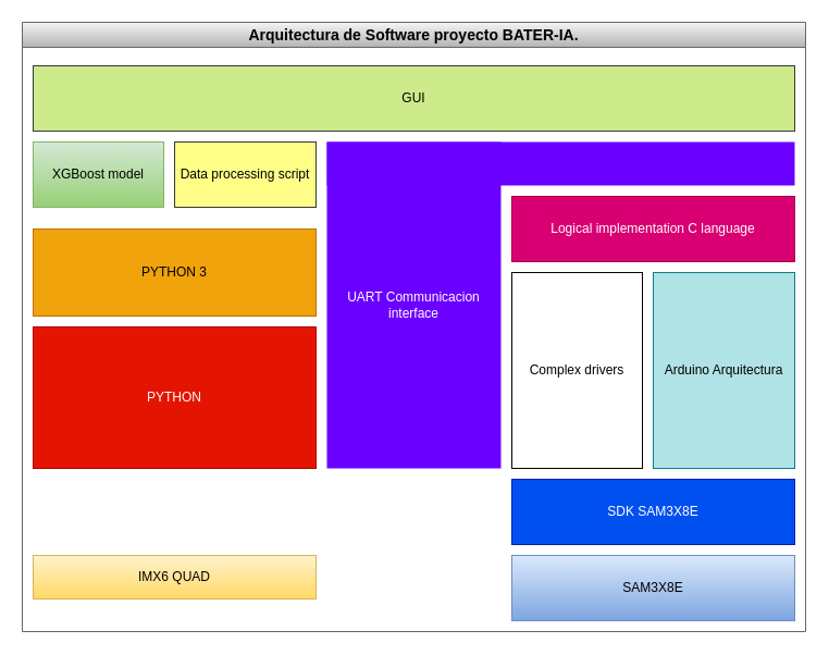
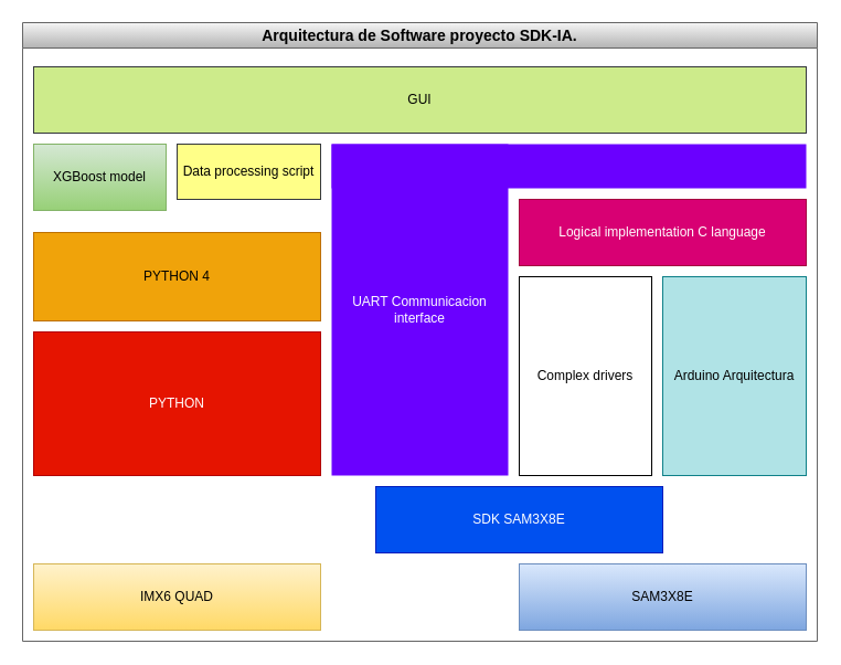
  <mxCell id="0" />
  <mxCell id="1" parent="0" />
- <mxCell id="2" value="&lt;font style=&quot;font-size: 14px;&quot;&gt;Arquitectura de Software proyecto BATER-IA.&lt;/font&gt;" style="swimlane;whiteSpace=wrap;html=1;fillColor=#f5f5f5;gradientColor=#b3b3b3;strokeColor=#666666;" vertex="1" parent="1"><mxGeometry x="20" y="20" width="720" height="560" as="geometry" /></mxCell>
+ <mxCell id="2" value="&lt;font style=&quot;font-size: 14px;&quot;&gt;Arquitectura de Software proyecto SDK-IA.&lt;/font&gt;" style="swimlane;whiteSpace=wrap;html=1;fillColor=#f5f5f5;gradientColor=#b3b3b3;strokeColor=#666666;" vertex="1" parent="1"><mxGeometry x="20" y="20" width="720" height="560" as="geometry" /></mxCell>
  <mxCell id="3" value="SAM3X8E" style="rounded=0;whiteSpace=wrap;html=1;fillColor=#dae8fc;gradientColor=#7ea6e0;strokeColor=#6c8ebf;" vertex="1" parent="2"><mxGeometry x="450" y="490" width="260" height="60" as="geometry" /></mxCell>
- <mxCell id="4" value="IMX6 QUAD" style="rounded=0;whiteSpace=wrap;html=1;fillColor=#fff2cc;gradientColor=#ffd966;strokeColor=#d6b656;" vertex="1" parent="2"><mxGeometry x="10" y="490" width="260" height="40" as="geometry" /></mxCell>
- <mxCell id="5" value="SDK SAM3X8E" style="rounded=0;whiteSpace=wrap;html=1;fillColor=#0050ef;strokeColor=#001DBC;fontColor=#ffffff;" vertex="1" parent="2"><mxGeometry x="450" y="420" width="260" height="60" as="geometry" /></mxCell>
+ <mxCell id="4" value="IMX6 QUAD" style="rounded=0;whiteSpace=wrap;html=1;fillColor=#fff2cc;gradientColor=#ffd966;strokeColor=#d6b656;" vertex="1" parent="2"><mxGeometry x="10" y="490" width="260" height="60" as="geometry" /></mxCell>
+ <mxCell id="5" value="SDK SAM3X8E" style="rounded=0;whiteSpace=wrap;html=1;fillColor=#0050ef;strokeColor=#001DBC;fontColor=#ffffff;" vertex="1" parent="2"><mxGeometry x="320" y="420" width="260" height="60" as="geometry" /></mxCell>
  <mxCell id="6" value="UART Communicacion interface" style="rounded=0;whiteSpace=wrap;html=1;fillColor=#6a00ff;fontColor=#ffffff;strokeColor=none;" vertex="1" parent="2"><mxGeometry x="280" y="110" width="160" height="300" as="geometry" /></mxCell>
  <mxCell id="7" value="Arduino Arquitectura" style="rounded=0;whiteSpace=wrap;html=1;fillColor=#b0e3e6;strokeColor=#0e8088;" vertex="1" parent="2"><mxGeometry x="580" y="230" width="130" height="180" as="geometry" /></mxCell>
  <mxCell id="8" value="Complex drivers" style="rounded=0;whiteSpace=wrap;html=1;" vertex="1" parent="2"><mxGeometry x="450" y="230" width="120" height="180" as="geometry" /></mxCell>
  <mxCell id="9" value="Logical implementation C language" style="rounded=0;whiteSpace=wrap;html=1;fillColor=#d80073;fontColor=#ffffff;strokeColor=#A50040;" vertex="1" parent="2"><mxGeometry x="450" y="160" width="260" height="60" as="geometry" /></mxCell>
  <mxCell id="10" value="" style="rounded=0;whiteSpace=wrap;html=1;fillColor=#6a00ff;fontColor=#ffffff;strokeColor=none;" vertex="1" parent="2"><mxGeometry x="280" y="110" width="430" height="40" as="geometry" /></mxCell>
  <mxCell id="11" value="PYTHON" style="rounded=0;whiteSpace=wrap;html=1;fillColor=#e51400;strokeColor=#B20000;fontColor=#ffffff;" vertex="1" parent="2"><mxGeometry x="10" y="280" width="260" height="130" as="geometry" /></mxCell>
- <mxCell id="12" value="PYTHON 3" style="rounded=0;whiteSpace=wrap;html=1;fillColor=#f0a30a;fontColor=#000000;strokeColor=#BD7000;" vertex="1" parent="2"><mxGeometry x="10" y="190" width="260" height="80" as="geometry" /></mxCell>
- <mxCell id="13" value="Data processing script" style="rounded=0;whiteSpace=wrap;html=1;fillColor=#ffff88;strokeColor=#36393d;" vertex="1" parent="2"><mxGeometry x="140" y="110" width="130" height="60" as="geometry" /></mxCell>
+ <mxCell id="12" value="PYTHON 4" style="rounded=0;whiteSpace=wrap;html=1;fillColor=#f0a30a;fontColor=#000000;strokeColor=#BD7000;" vertex="1" parent="2"><mxGeometry x="10" y="190" width="260" height="80" as="geometry" /></mxCell>
+ <mxCell id="13" value="Data processing script" style="rounded=0;whiteSpace=wrap;html=1;fillColor=#ffff88;strokeColor=#36393d;" vertex="1" parent="2"><mxGeometry x="140" y="110" width="130" height="50" as="geometry" /></mxCell>
  <mxCell id="14" value="XGBoost model" style="rounded=0;whiteSpace=wrap;html=1;fillColor=#d5e8d4;gradientColor=#97d077;strokeColor=#82b366;" vertex="1" parent="2"><mxGeometry x="10" y="110" width="120" height="60" as="geometry" /></mxCell>
  <mxCell id="15" value="GUI" style="rounded=0;whiteSpace=wrap;html=1;fillColor=#cdeb8b;strokeColor=#36393d;" vertex="1" parent="2"><mxGeometry x="10" y="40" width="700" height="60" as="geometry" /></mxCell>
